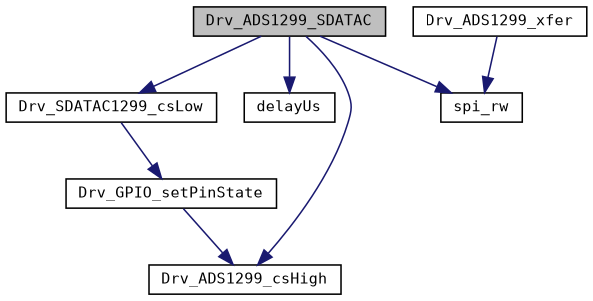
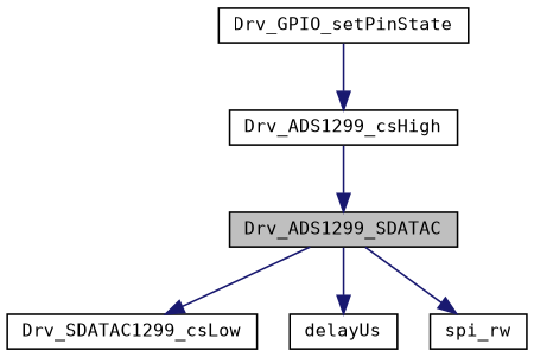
  digraph {
    fontname="DejaVu Sans Mono"
    rankdir=TB
    node [color=black fillcolor=white fontname="DejaVu Sans Mono" fontsize=10 shape=record style=filled]
    edge [color=midnightblue fontname="DejaVu Sans Mono" fontsize=10 labelfontname=FreeSans labelfontsize=10 style=solid]
    n1 [fillcolor=grey75 fontcolor=black height=0.2 label=Drv_ADS1299_SDATAC width=0.4]
    n2 [height=0.2 label=Drv_SDATAC1299_csLow width=0.4]
    n3 [height=0.2 label=delayUs width=0.4]
    n4 [height=0.2 label=Drv_ADS1299_csHigh width=0.4]
    n5 [height=0.2 label=spi_rw width=0.4]
    n6 [height=0.2 label=Drv_GPIO_setPinState width=0.4]
-   n7 [height=0.2 label=Drv_ADS1299_xfer width=0.4]
    n1 -> n2
    n1 -> n3
-   n1 -> n4
+   n4 -> n1
    n1 -> n5
-   n2 -> n6
    n6 -> n4
-   n7 -> n5
  }
